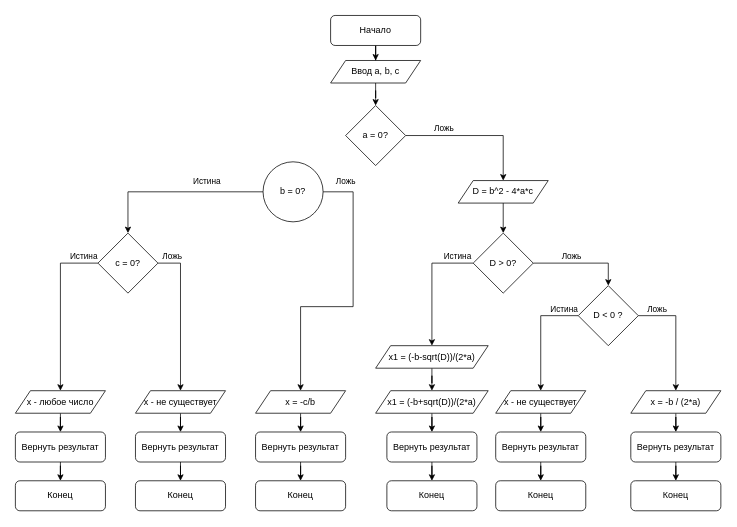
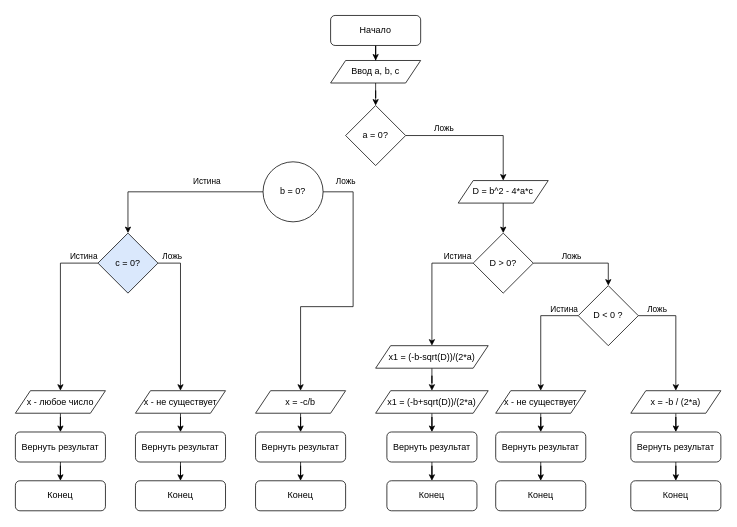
  <mxCell id="0" />
  <mxCell id="1" parent="0" />
  <mxCell id="2" style="edgeStyle=orthogonalEdgeStyle;rounded=0;orthogonalLoop=1;jettySize=auto;html=1;entryX=0.5;entryY=0;entryDx=0;entryDy=0;" edge="1" parent="1" source="3" target="5"><mxGeometry relative="1" as="geometry" /></mxCell>
  <mxCell id="3" value="Начало" style="rounded=1;whiteSpace=wrap;html=1;" vertex="1" parent="1"><mxGeometry x="440" y="20" width="120" height="40" as="geometry" /></mxCell>
  <mxCell id="4" style="edgeStyle=orthogonalEdgeStyle;rounded=0;orthogonalLoop=1;jettySize=auto;html=1;entryX=0.5;entryY=0;entryDx=0;entryDy=0;" edge="1" parent="1" source="5" target="8"><mxGeometry relative="1" as="geometry" /></mxCell>
  <mxCell id="5" value="Ввод a, b, c" style="shape=parallelogram;perimeter=parallelogramPerimeter;whiteSpace=wrap;html=1;fixedSize=1;" vertex="1" parent="1"><mxGeometry x="440" y="80" width="120" height="30" as="geometry" /></mxCell>
  <mxCell id="6" style="edgeStyle=orthogonalEdgeStyle;rounded=0;orthogonalLoop=1;jettySize=auto;html=1;entryX=0.5;entryY=0;entryDx=0;entryDy=0;" edge="1" parent="1" source="8" target="15"><mxGeometry relative="1" as="geometry" /></mxCell>
  <mxCell id="7" value="Ложь" style="edgeLabel;html=1;align=center;verticalAlign=middle;resizable=0;points=[];" vertex="1" connectable="0" parent="6"><mxGeometry x="-0.508" y="-3" relative="1" as="geometry"><mxPoint x="3" y="-13" as="offset" /></mxGeometry></mxCell>
  <mxCell id="8" value="a = 0?" style="rhombus;whiteSpace=wrap;html=1;" vertex="1" parent="1"><mxGeometry x="460" y="140" width="80" height="80" as="geometry" /></mxCell>
  <mxCell id="9" style="edgeStyle=orthogonalEdgeStyle;rounded=0;orthogonalLoop=1;jettySize=auto;html=1;entryX=0.5;entryY=0;entryDx=0;entryDy=0;" edge="1" parent="1" source="13" target="38"><mxGeometry relative="1" as="geometry" /></mxCell>
  <mxCell id="10" value="Истина" style="edgeLabel;html=1;align=center;verticalAlign=middle;resizable=0;points=[];" vertex="1" connectable="0" parent="9"><mxGeometry x="-0.349" y="-1" relative="1" as="geometry"><mxPoint y="-14" as="offset" /></mxGeometry></mxCell>
  <mxCell id="11" style="edgeStyle=orthogonalEdgeStyle;rounded=0;orthogonalLoop=1;jettySize=auto;html=1;entryX=0.5;entryY=0;entryDx=0;entryDy=0;" edge="1" parent="1" source="13" target="40"><mxGeometry relative="1" as="geometry"><Array as="points"><mxPoint x="470" y="255" /><mxPoint x="470" y="408" /><mxPoint x="400" y="408" /></Array></mxGeometry></mxCell>
  <mxCell id="12" value="Ложь" style="edgeLabel;html=1;align=center;verticalAlign=middle;resizable=0;points=[];" vertex="1" connectable="0" parent="11"><mxGeometry x="-0.823" y="1" relative="1" as="geometry"><mxPoint x="-4" y="-14" as="offset" /></mxGeometry></mxCell>
  <mxCell id="13" value="b = 0?" style="ellipse;whiteSpace=wrap;html=1;" vertex="1" parent="1"><mxGeometry x="350" y="215" width="80" height="80" as="geometry" /></mxCell>
  <mxCell id="14" style="edgeStyle=orthogonalEdgeStyle;rounded=0;orthogonalLoop=1;jettySize=auto;html=1;entryX=0.5;entryY=0;entryDx=0;entryDy=0;" edge="1" parent="1" source="15" target="20"><mxGeometry relative="1" as="geometry" /></mxCell>
  <mxCell id="15" value="D = b^2 - 4*a*c" style="shape=parallelogram;perimeter=parallelogramPerimeter;whiteSpace=wrap;html=1;fixedSize=1;" vertex="1" parent="1"><mxGeometry x="610" y="240" width="120" height="30" as="geometry" /></mxCell>
  <mxCell id="16" style="edgeStyle=orthogonalEdgeStyle;rounded=0;orthogonalLoop=1;jettySize=auto;html=1;entryX=0.5;entryY=0;entryDx=0;entryDy=0;" edge="1" parent="1" source="20" target="25"><mxGeometry relative="1" as="geometry" /></mxCell>
  <mxCell id="17" value="Ложь" style="edgeLabel;html=1;align=center;verticalAlign=middle;resizable=0;points=[];" vertex="1" connectable="0" parent="16"><mxGeometry x="-0.255" y="1" relative="1" as="geometry"><mxPoint x="2" y="-9" as="offset" /></mxGeometry></mxCell>
  <mxCell id="18" style="edgeStyle=orthogonalEdgeStyle;rounded=0;orthogonalLoop=1;jettySize=auto;html=1;entryX=0.5;entryY=0;entryDx=0;entryDy=0;" edge="1" parent="1" source="20" target="27"><mxGeometry relative="1" as="geometry"><Array as="points"><mxPoint x="575" y="350" /></Array></mxGeometry></mxCell>
  <mxCell id="19" value="Истина" style="edgeLabel;html=1;align=center;verticalAlign=middle;resizable=0;points=[];" vertex="1" connectable="0" parent="18"><mxGeometry x="-0.53" y="-2" relative="1" as="geometry"><mxPoint x="17" y="-8" as="offset" /></mxGeometry></mxCell>
  <mxCell id="20" value="D &amp;gt; 0?" style="rhombus;whiteSpace=wrap;html=1;" vertex="1" parent="1"><mxGeometry x="630" y="310" width="80" height="80" as="geometry" /></mxCell>
  <mxCell id="21" style="edgeStyle=orthogonalEdgeStyle;rounded=0;orthogonalLoop=1;jettySize=auto;html=1;entryX=0.5;entryY=0;entryDx=0;entryDy=0;" edge="1" parent="1" source="25" target="31"><mxGeometry relative="1" as="geometry"><Array as="points"><mxPoint x="720" y="420" /></Array></mxGeometry></mxCell>
  <mxCell id="22" value="Истина" style="edgeLabel;html=1;align=center;verticalAlign=middle;resizable=0;points=[];" vertex="1" connectable="0" parent="21"><mxGeometry x="-0.525" y="2" relative="1" as="geometry"><mxPoint x="16" y="-12" as="offset" /></mxGeometry></mxCell>
  <mxCell id="23" style="edgeStyle=orthogonalEdgeStyle;rounded=0;orthogonalLoop=1;jettySize=auto;html=1;entryX=0.5;entryY=0;entryDx=0;entryDy=0;" edge="1" parent="1" source="25" target="33"><mxGeometry relative="1" as="geometry"><Array as="points"><mxPoint x="900" y="420" /></Array></mxGeometry></mxCell>
  <mxCell id="24" value="Ложь" style="edgeLabel;html=1;align=center;verticalAlign=middle;resizable=0;points=[];" vertex="1" connectable="0" parent="23"><mxGeometry x="-0.685" y="2" relative="1" as="geometry"><mxPoint y="-8" as="offset" /></mxGeometry></mxCell>
  <mxCell id="25" value="D &amp;lt; 0 ?" style="rhombus;whiteSpace=wrap;html=1;" vertex="1" parent="1"><mxGeometry x="770" y="380" width="80" height="80" as="geometry" /></mxCell>
  <mxCell id="26" style="edgeStyle=orthogonalEdgeStyle;rounded=0;orthogonalLoop=1;jettySize=auto;html=1;entryX=0.5;entryY=0;entryDx=0;entryDy=0;" edge="1" parent="1" source="27" target="29"><mxGeometry relative="1" as="geometry" /></mxCell>
  <mxCell id="27" value="x1 = (-b-sqrt(D))/(2*a)" style="shape=parallelogram;perimeter=parallelogramPerimeter;whiteSpace=wrap;html=1;fixedSize=1;" vertex="1" parent="1"><mxGeometry x="500" y="460" width="150" height="30" as="geometry" /></mxCell>
  <mxCell id="28" style="edgeStyle=orthogonalEdgeStyle;rounded=0;orthogonalLoop=1;jettySize=auto;html=1;" edge="1" parent="1" source="29" target="55"><mxGeometry relative="1" as="geometry" /></mxCell>
  <mxCell id="29" value="x1 = (-b+sqrt(D))/(2*a)" style="shape=parallelogram;perimeter=parallelogramPerimeter;whiteSpace=wrap;html=1;fixedSize=1;" vertex="1" parent="1"><mxGeometry x="500" y="520" width="150" height="30" as="geometry" /></mxCell>
  <mxCell id="30" style="edgeStyle=orthogonalEdgeStyle;rounded=0;orthogonalLoop=1;jettySize=auto;html=1;" edge="1" parent="1" source="31" target="58"><mxGeometry relative="1" as="geometry" /></mxCell>
  <mxCell id="31" value="x - не существует" style="shape=parallelogram;perimeter=parallelogramPerimeter;whiteSpace=wrap;html=1;fixedSize=1;" vertex="1" parent="1"><mxGeometry x="660" y="520" width="120" height="30" as="geometry" /></mxCell>
  <mxCell id="32" style="edgeStyle=orthogonalEdgeStyle;rounded=0;orthogonalLoop=1;jettySize=auto;html=1;entryX=0.5;entryY=0;entryDx=0;entryDy=0;" edge="1" parent="1" source="33" target="61"><mxGeometry relative="1" as="geometry" /></mxCell>
  <mxCell id="33" value="x = -b / (2*a)" style="shape=parallelogram;perimeter=parallelogramPerimeter;whiteSpace=wrap;html=1;fixedSize=1;" vertex="1" parent="1"><mxGeometry x="840" y="520" width="120" height="30" as="geometry" /></mxCell>
  <mxCell id="34" style="edgeStyle=orthogonalEdgeStyle;rounded=0;orthogonalLoop=1;jettySize=auto;html=1;entryX=0.5;entryY=0;entryDx=0;entryDy=0;" edge="1" parent="1" source="38" target="44"><mxGeometry relative="1" as="geometry"><Array as="points"><mxPoint x="80" y="350" /></Array></mxGeometry></mxCell>
  <mxCell id="35" value="Истина" style="edgeLabel;html=1;align=center;verticalAlign=middle;resizable=0;points=[];" vertex="1" connectable="0" parent="34"><mxGeometry x="-0.64" y="-3" relative="1" as="geometry"><mxPoint x="20" y="-7" as="offset" /></mxGeometry></mxCell>
  <mxCell id="36" style="edgeStyle=orthogonalEdgeStyle;rounded=0;orthogonalLoop=1;jettySize=auto;html=1;entryX=0.5;entryY=0;entryDx=0;entryDy=0;" edge="1" parent="1" source="38" target="42"><mxGeometry relative="1" as="geometry"><Array as="points"><mxPoint x="240" y="350" /></Array></mxGeometry></mxCell>
  <mxCell id="37" value="&lt;div&gt;Ложь&lt;/div&gt;" style="edgeLabel;html=1;align=center;verticalAlign=middle;resizable=0;points=[];" vertex="1" connectable="0" parent="36"><mxGeometry x="-0.82" y="3" relative="1" as="geometry"><mxPoint y="-7" as="offset" /></mxGeometry></mxCell>
- <mxCell id="38" value="c = 0?" style="rhombus;whiteSpace=wrap;html=1;" vertex="1" parent="1"><mxGeometry x="130" y="310" width="80" height="80" as="geometry" /></mxCell>
+ <mxCell id="38" value="c = 0?" style="rhombus;whiteSpace=wrap;html=1;fillColor=#dae8fc;" vertex="1" parent="1"><mxGeometry x="130" y="310" width="80" height="80" as="geometry" /></mxCell>
  <mxCell id="39" style="edgeStyle=orthogonalEdgeStyle;rounded=0;orthogonalLoop=1;jettySize=auto;html=1;entryX=0.5;entryY=0;entryDx=0;entryDy=0;" edge="1" parent="1" source="40" target="52"><mxGeometry relative="1" as="geometry" /></mxCell>
  <mxCell id="40" value="x = -c/b" style="shape=parallelogram;perimeter=parallelogramPerimeter;whiteSpace=wrap;html=1;fixedSize=1;" vertex="1" parent="1"><mxGeometry x="340" y="520" width="120" height="30" as="geometry" /></mxCell>
  <mxCell id="41" style="edgeStyle=orthogonalEdgeStyle;rounded=0;orthogonalLoop=1;jettySize=auto;html=1;" edge="1" parent="1" source="42" target="49"><mxGeometry relative="1" as="geometry" /></mxCell>
  <mxCell id="42" value="x - не существует" style="shape=parallelogram;perimeter=parallelogramPerimeter;whiteSpace=wrap;html=1;fixedSize=1;" vertex="1" parent="1"><mxGeometry x="180" y="520" width="120" height="30" as="geometry" /></mxCell>
  <mxCell id="43" style="edgeStyle=orthogonalEdgeStyle;rounded=0;orthogonalLoop=1;jettySize=auto;html=1;" edge="1" parent="1" source="44" target="46"><mxGeometry relative="1" as="geometry" /></mxCell>
  <mxCell id="44" value="x - любое число" style="shape=parallelogram;perimeter=parallelogramPerimeter;whiteSpace=wrap;html=1;fixedSize=1;" vertex="1" parent="1"><mxGeometry x="20" y="520" width="120" height="30" as="geometry" /></mxCell>
  <mxCell id="45" value="" style="edgeStyle=orthogonalEdgeStyle;rounded=0;orthogonalLoop=1;jettySize=auto;html=1;" edge="1" parent="1" source="46" target="47"><mxGeometry relative="1" as="geometry" /></mxCell>
  <mxCell id="46" value="Вернуть результат" style="rounded=1;whiteSpace=wrap;html=1;" vertex="1" parent="1"><mxGeometry x="20" y="575" width="120" height="40" as="geometry" /></mxCell>
  <mxCell id="47" value="Конец" style="rounded=1;whiteSpace=wrap;html=1;" vertex="1" parent="1"><mxGeometry x="20" y="640" width="120" height="40" as="geometry" /></mxCell>
  <mxCell id="48" value="" style="edgeStyle=orthogonalEdgeStyle;rounded=0;orthogonalLoop=1;jettySize=auto;html=1;" edge="1" parent="1" source="49" target="50"><mxGeometry relative="1" as="geometry" /></mxCell>
  <mxCell id="49" value="Вернуть результат" style="rounded=1;whiteSpace=wrap;html=1;" vertex="1" parent="1"><mxGeometry x="180" y="575" width="120" height="40" as="geometry" /></mxCell>
  <mxCell id="50" value="Конец" style="rounded=1;whiteSpace=wrap;html=1;" vertex="1" parent="1"><mxGeometry x="180" y="640" width="120" height="40" as="geometry" /></mxCell>
  <mxCell id="51" value="" style="edgeStyle=orthogonalEdgeStyle;rounded=0;orthogonalLoop=1;jettySize=auto;html=1;" edge="1" parent="1" source="52" target="53"><mxGeometry relative="1" as="geometry" /></mxCell>
  <mxCell id="52" value="Вернуть результат" style="rounded=1;whiteSpace=wrap;html=1;" vertex="1" parent="1"><mxGeometry x="340" y="575" width="120" height="40" as="geometry" /></mxCell>
  <mxCell id="53" value="Конец" style="rounded=1;whiteSpace=wrap;html=1;" vertex="1" parent="1"><mxGeometry x="340" y="640" width="120" height="40" as="geometry" /></mxCell>
  <mxCell id="54" value="" style="edgeStyle=orthogonalEdgeStyle;rounded=0;orthogonalLoop=1;jettySize=auto;html=1;" edge="1" parent="1" source="55" target="56"><mxGeometry relative="1" as="geometry" /></mxCell>
  <mxCell id="55" value="Вернуть результат" style="rounded=1;whiteSpace=wrap;html=1;" vertex="1" parent="1"><mxGeometry x="515" y="575" width="120" height="40" as="geometry" /></mxCell>
  <mxCell id="56" value="Конец" style="rounded=1;whiteSpace=wrap;html=1;" vertex="1" parent="1"><mxGeometry x="515" y="640" width="120" height="40" as="geometry" /></mxCell>
  <mxCell id="57" value="" style="edgeStyle=orthogonalEdgeStyle;rounded=0;orthogonalLoop=1;jettySize=auto;html=1;" edge="1" parent="1" source="58" target="59"><mxGeometry relative="1" as="geometry" /></mxCell>
  <mxCell id="58" value="Вернуть результат" style="rounded=1;whiteSpace=wrap;html=1;" vertex="1" parent="1"><mxGeometry x="660" y="575" width="120" height="40" as="geometry" /></mxCell>
  <mxCell id="59" value="Конец" style="rounded=1;whiteSpace=wrap;html=1;" vertex="1" parent="1"><mxGeometry x="660" y="640" width="120" height="40" as="geometry" /></mxCell>
  <mxCell id="60" value="" style="edgeStyle=orthogonalEdgeStyle;rounded=0;orthogonalLoop=1;jettySize=auto;html=1;" edge="1" parent="1" source="61" target="62"><mxGeometry relative="1" as="geometry" /></mxCell>
  <mxCell id="61" value="Вернуть результат" style="rounded=1;whiteSpace=wrap;html=1;" vertex="1" parent="1"><mxGeometry x="840" y="575" width="120" height="40" as="geometry" /></mxCell>
  <mxCell id="62" value="Конец" style="rounded=1;whiteSpace=wrap;html=1;" vertex="1" parent="1"><mxGeometry x="840" y="640" width="120" height="40" as="geometry" /></mxCell>
